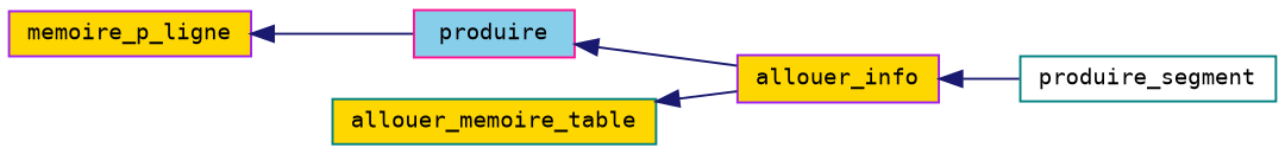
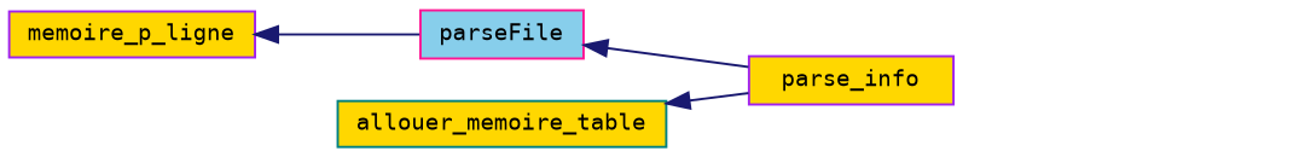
  digraph {
    fontname="DejaVu Sans Mono"
    rankdir=LR
    node [color=purple fillcolor=gold fontname="DejaVu Sans Mono" fontsize=10 shape=record style=filled]
    edge [color=midnightblue dir=back fontname="DejaVu Sans Mono" fontsize=10 labelfontname=Helvetica labelfontsize=10 style=solid]
    n1 [fontcolor=black height=0.2 label=memoire_p_ligne width=0.4]
-   n2 [color=deeppink fillcolor=skyblue height=0.2 label=produire width=0.4]
+   n2 [color=deeppink fillcolor=skyblue height=0.2 label=parseFile width=0.4]
    n3 [color=teal height=0.2 label=allouer_memoire_table width=0.4]
-   n4 [height=0.2 label=allouer_info width=0.4]
-   n5 [color=teal fillcolor=white height=0.2 label=produire_segment width=0.4]
+   n4 [height=0.2 label=parse_info width=0.4]
    n1 -> n2
    n2 -> n4
    n3 -> n4
-   n4 -> n5
  }
